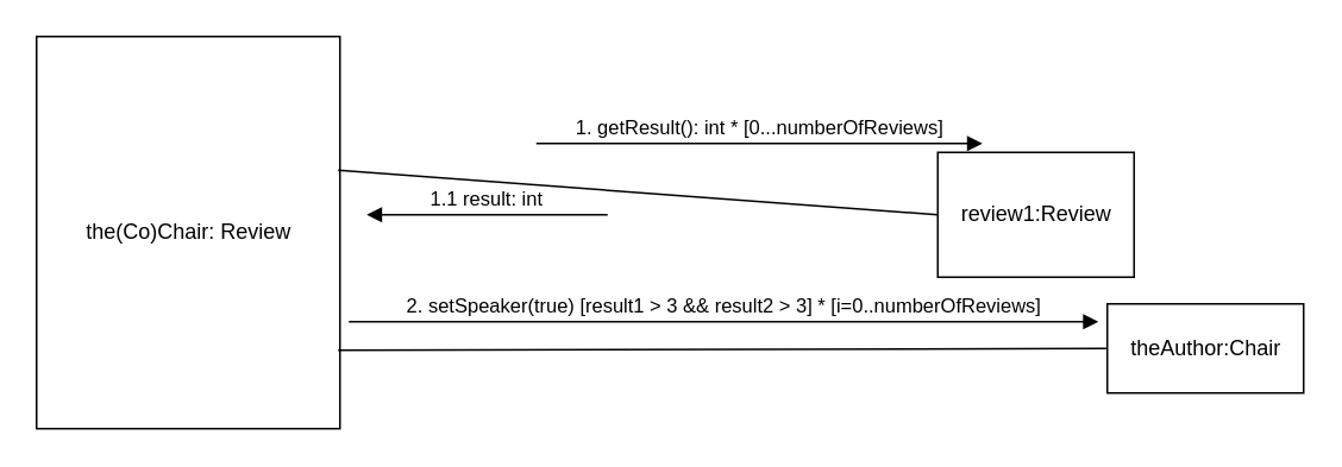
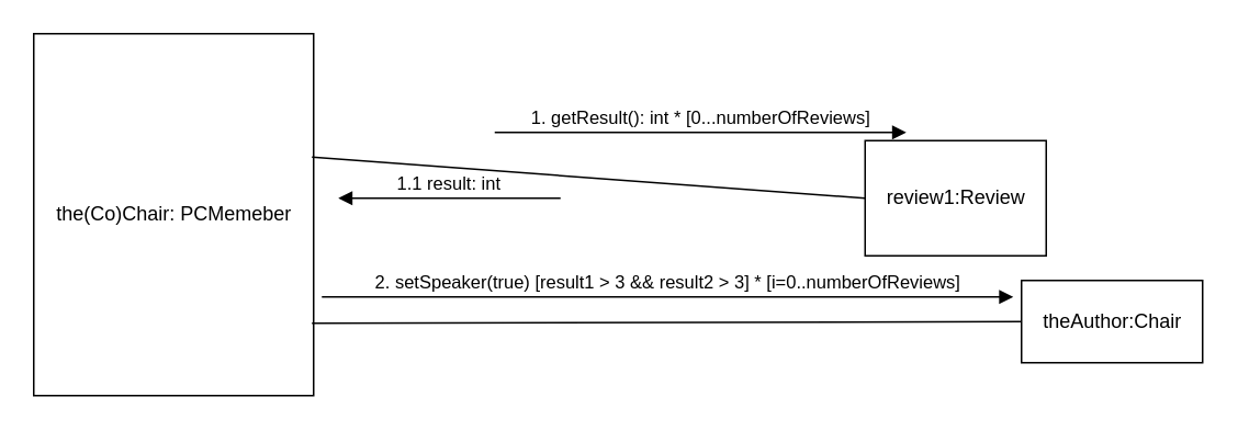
  <mxCell id="0" />
  <mxCell id="1" parent="0" />
- <mxCell id="2" value="the(Co)Chair: Review" style="html=1;" vertex="1" parent="1"><mxGeometry x="20" y="20" width="170" height="220" as="geometry" /></mxCell>
+ <mxCell id="2" value="the(Co)Chair: PCMemeber" style="html=1;" vertex="1" parent="1"><mxGeometry x="20" y="20" width="170" height="220" as="geometry" /></mxCell>
  <mxCell id="3" value="review1:Review" style="html=1;" vertex="1" parent="1"><mxGeometry x="525" y="85" width="110" height="70" as="geometry" /></mxCell>
  <mxCell id="4" value="" style="endArrow=none;html=1;entryX=0;entryY=0.5;entryDx=0;entryDy=0;" edge="1" parent="1" target="3"><mxGeometry width="50" height="50" relative="1" as="geometry"><mxPoint x="189" y="95" as="sourcePoint" /><mxPoint x="320" y="60" as="targetPoint" /></mxGeometry></mxCell>
  <mxCell id="5" value="1. getResult(): int * [0...numberOfReviews]" style="html=1;verticalAlign=bottom;endArrow=block;" edge="1" parent="1"><mxGeometry width="80" relative="1" as="geometry"><mxPoint x="300" y="80" as="sourcePoint" /><mxPoint x="550" y="80" as="targetPoint" /></mxGeometry></mxCell>
  <mxCell id="6" value="1.1 result: int" style="html=1;verticalAlign=bottom;endArrow=block;" edge="1" parent="1"><mxGeometry width="80" relative="1" as="geometry"><mxPoint x="340" y="120" as="sourcePoint" /><mxPoint x="205" y="120" as="targetPoint" /></mxGeometry></mxCell>
  <mxCell id="7" value="2. setSpeaker(true) [result1 &amp;gt; 3 &amp;amp;&amp;amp; result2 &amp;gt; 3] * [i=0..numberOfReviews]" style="html=1;verticalAlign=bottom;endArrow=block;" edge="1" parent="1"><mxGeometry width="80" relative="1" as="geometry"><mxPoint x="195" y="180" as="sourcePoint" /><mxPoint x="615" y="180" as="targetPoint" /></mxGeometry></mxCell>
  <mxCell id="8" value="theAuthor:Chair" style="html=1;" vertex="1" parent="1"><mxGeometry x="620" y="170" width="110" height="50" as="geometry" /></mxCell>
  <mxCell id="9" value="" style="endArrow=none;html=1;entryX=0;entryY=0.5;entryDx=0;entryDy=0;exitX=0.994;exitY=0.8;exitDx=0;exitDy=0;exitPerimeter=0;" edge="1" parent="1" source="2" target="8"><mxGeometry width="50" height="50" relative="1" as="geometry"><mxPoint x="199" y="105" as="sourcePoint" /><mxPoint x="630" y="105" as="targetPoint" /></mxGeometry></mxCell>
